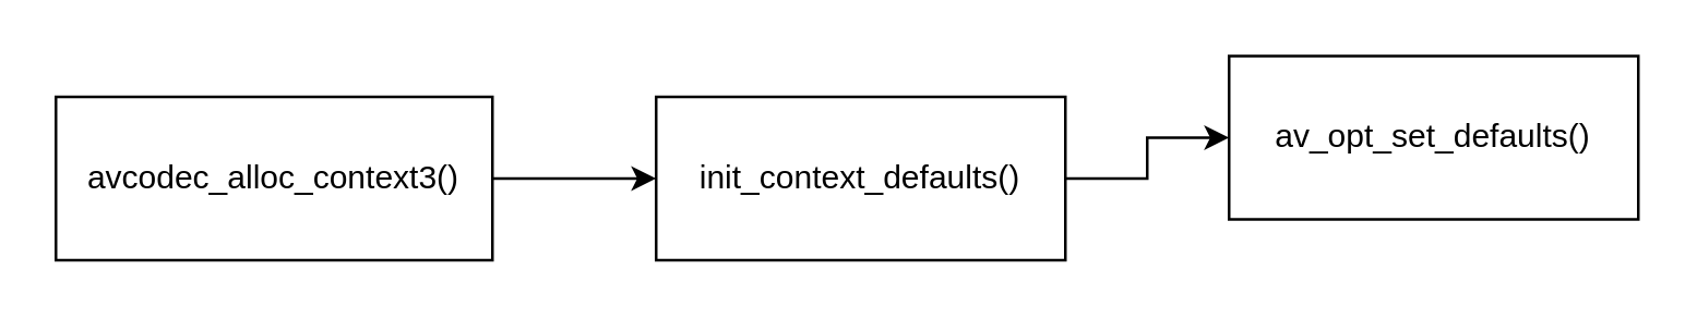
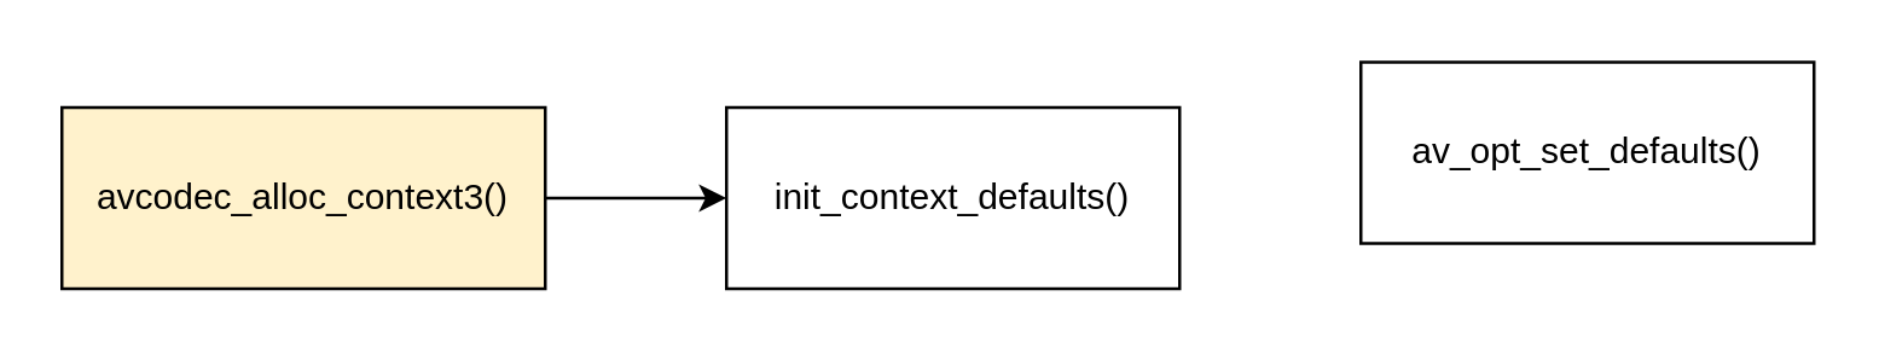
  <mxCell id="0" />
  <mxCell id="1" parent="0" />
  <mxCell id="2" value="" style="edgeStyle=orthogonalEdgeStyle;rounded=0;orthogonalLoop=1;jettySize=auto;html=1;" parent="1" source="3" target="5" edge="1"><mxGeometry relative="1" as="geometry" /></mxCell>
- <mxCell id="3" value="avcodec_alloc_context3()" style="rounded=0;whiteSpace=wrap;html=1;" parent="1" vertex="1"><mxGeometry x="20" y="35" width="160" height="60" as="geometry" /></mxCell>
- <mxCell id="4" value="" style="edgeStyle=orthogonalEdgeStyle;rounded=0;orthogonalLoop=1;jettySize=auto;html=1;" parent="1" source="5" target="6" edge="1"><mxGeometry relative="1" as="geometry" /></mxCell>
+ <mxCell id="3" value="avcodec_alloc_context3()" style="rounded=0;whiteSpace=wrap;html=1;fillColor=#fff2cc;" parent="1" vertex="1"><mxGeometry x="20" y="35" width="160" height="60" as="geometry" /></mxCell>
  <mxCell id="5" value="init_context_defaults()" style="rounded=0;whiteSpace=wrap;html=1;" parent="1" vertex="1"><mxGeometry x="240" y="35" width="150" height="60" as="geometry" /></mxCell>
  <mxCell id="6" value="av_opt_set_defaults()" style="rounded=0;whiteSpace=wrap;html=1;" parent="1" vertex="1"><mxGeometry x="450" y="20" width="150" height="60" as="geometry" /></mxCell>
